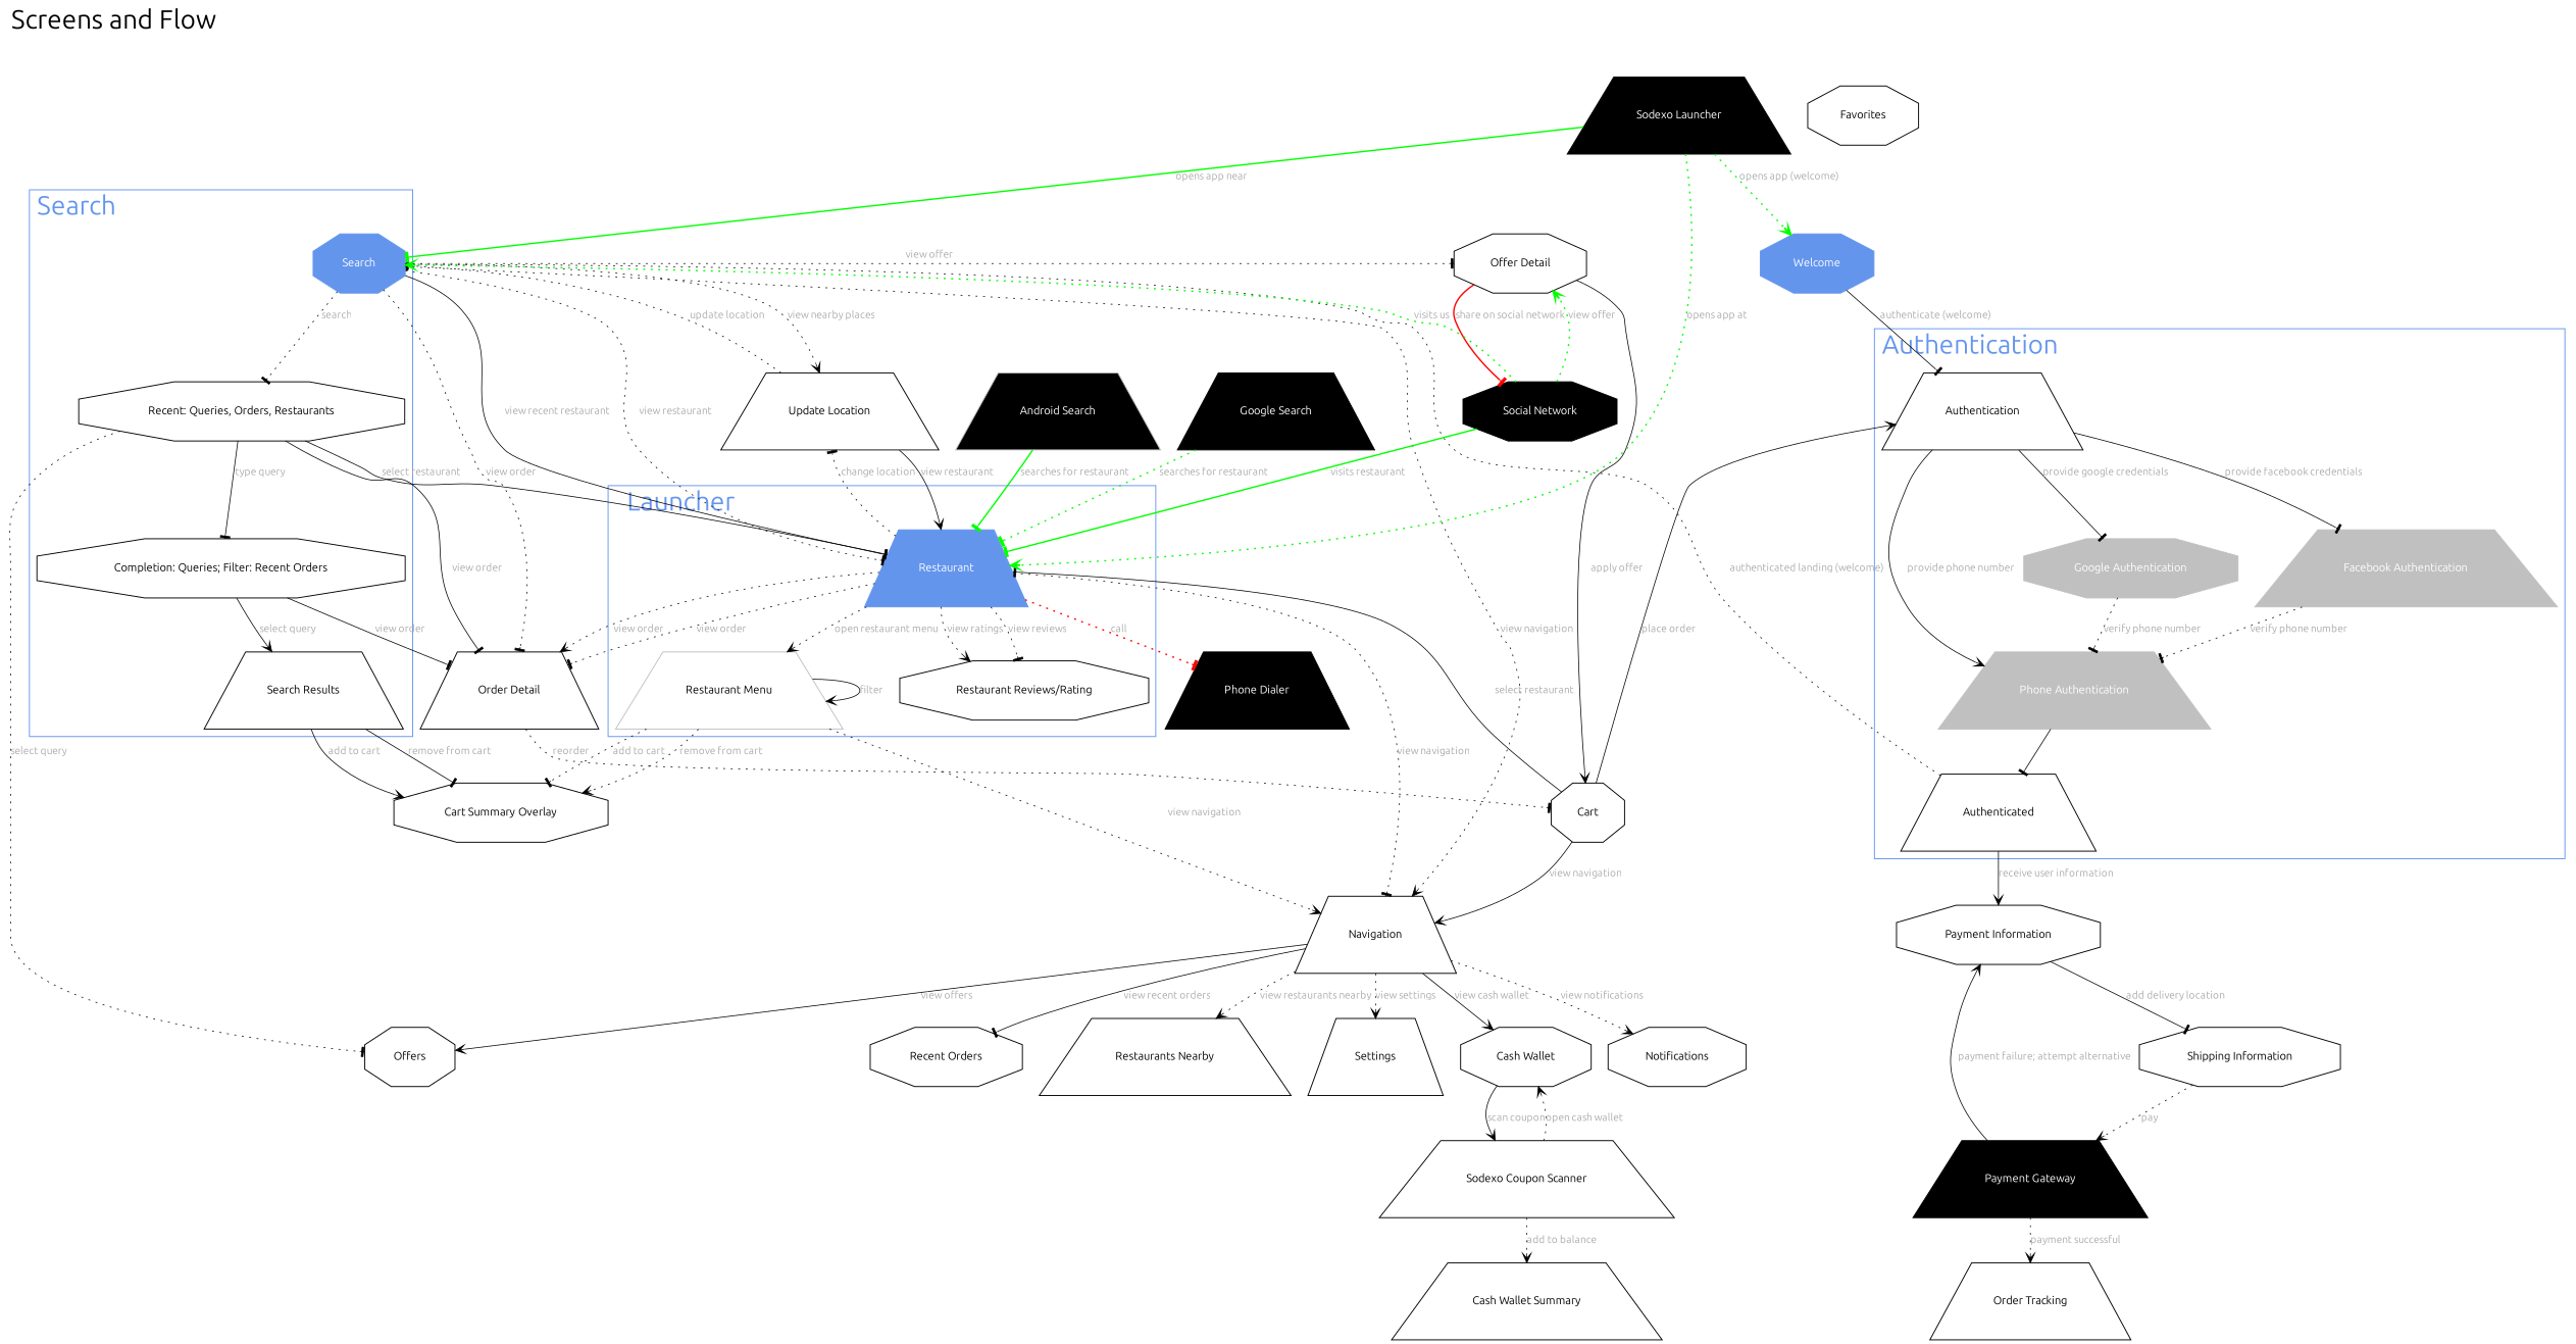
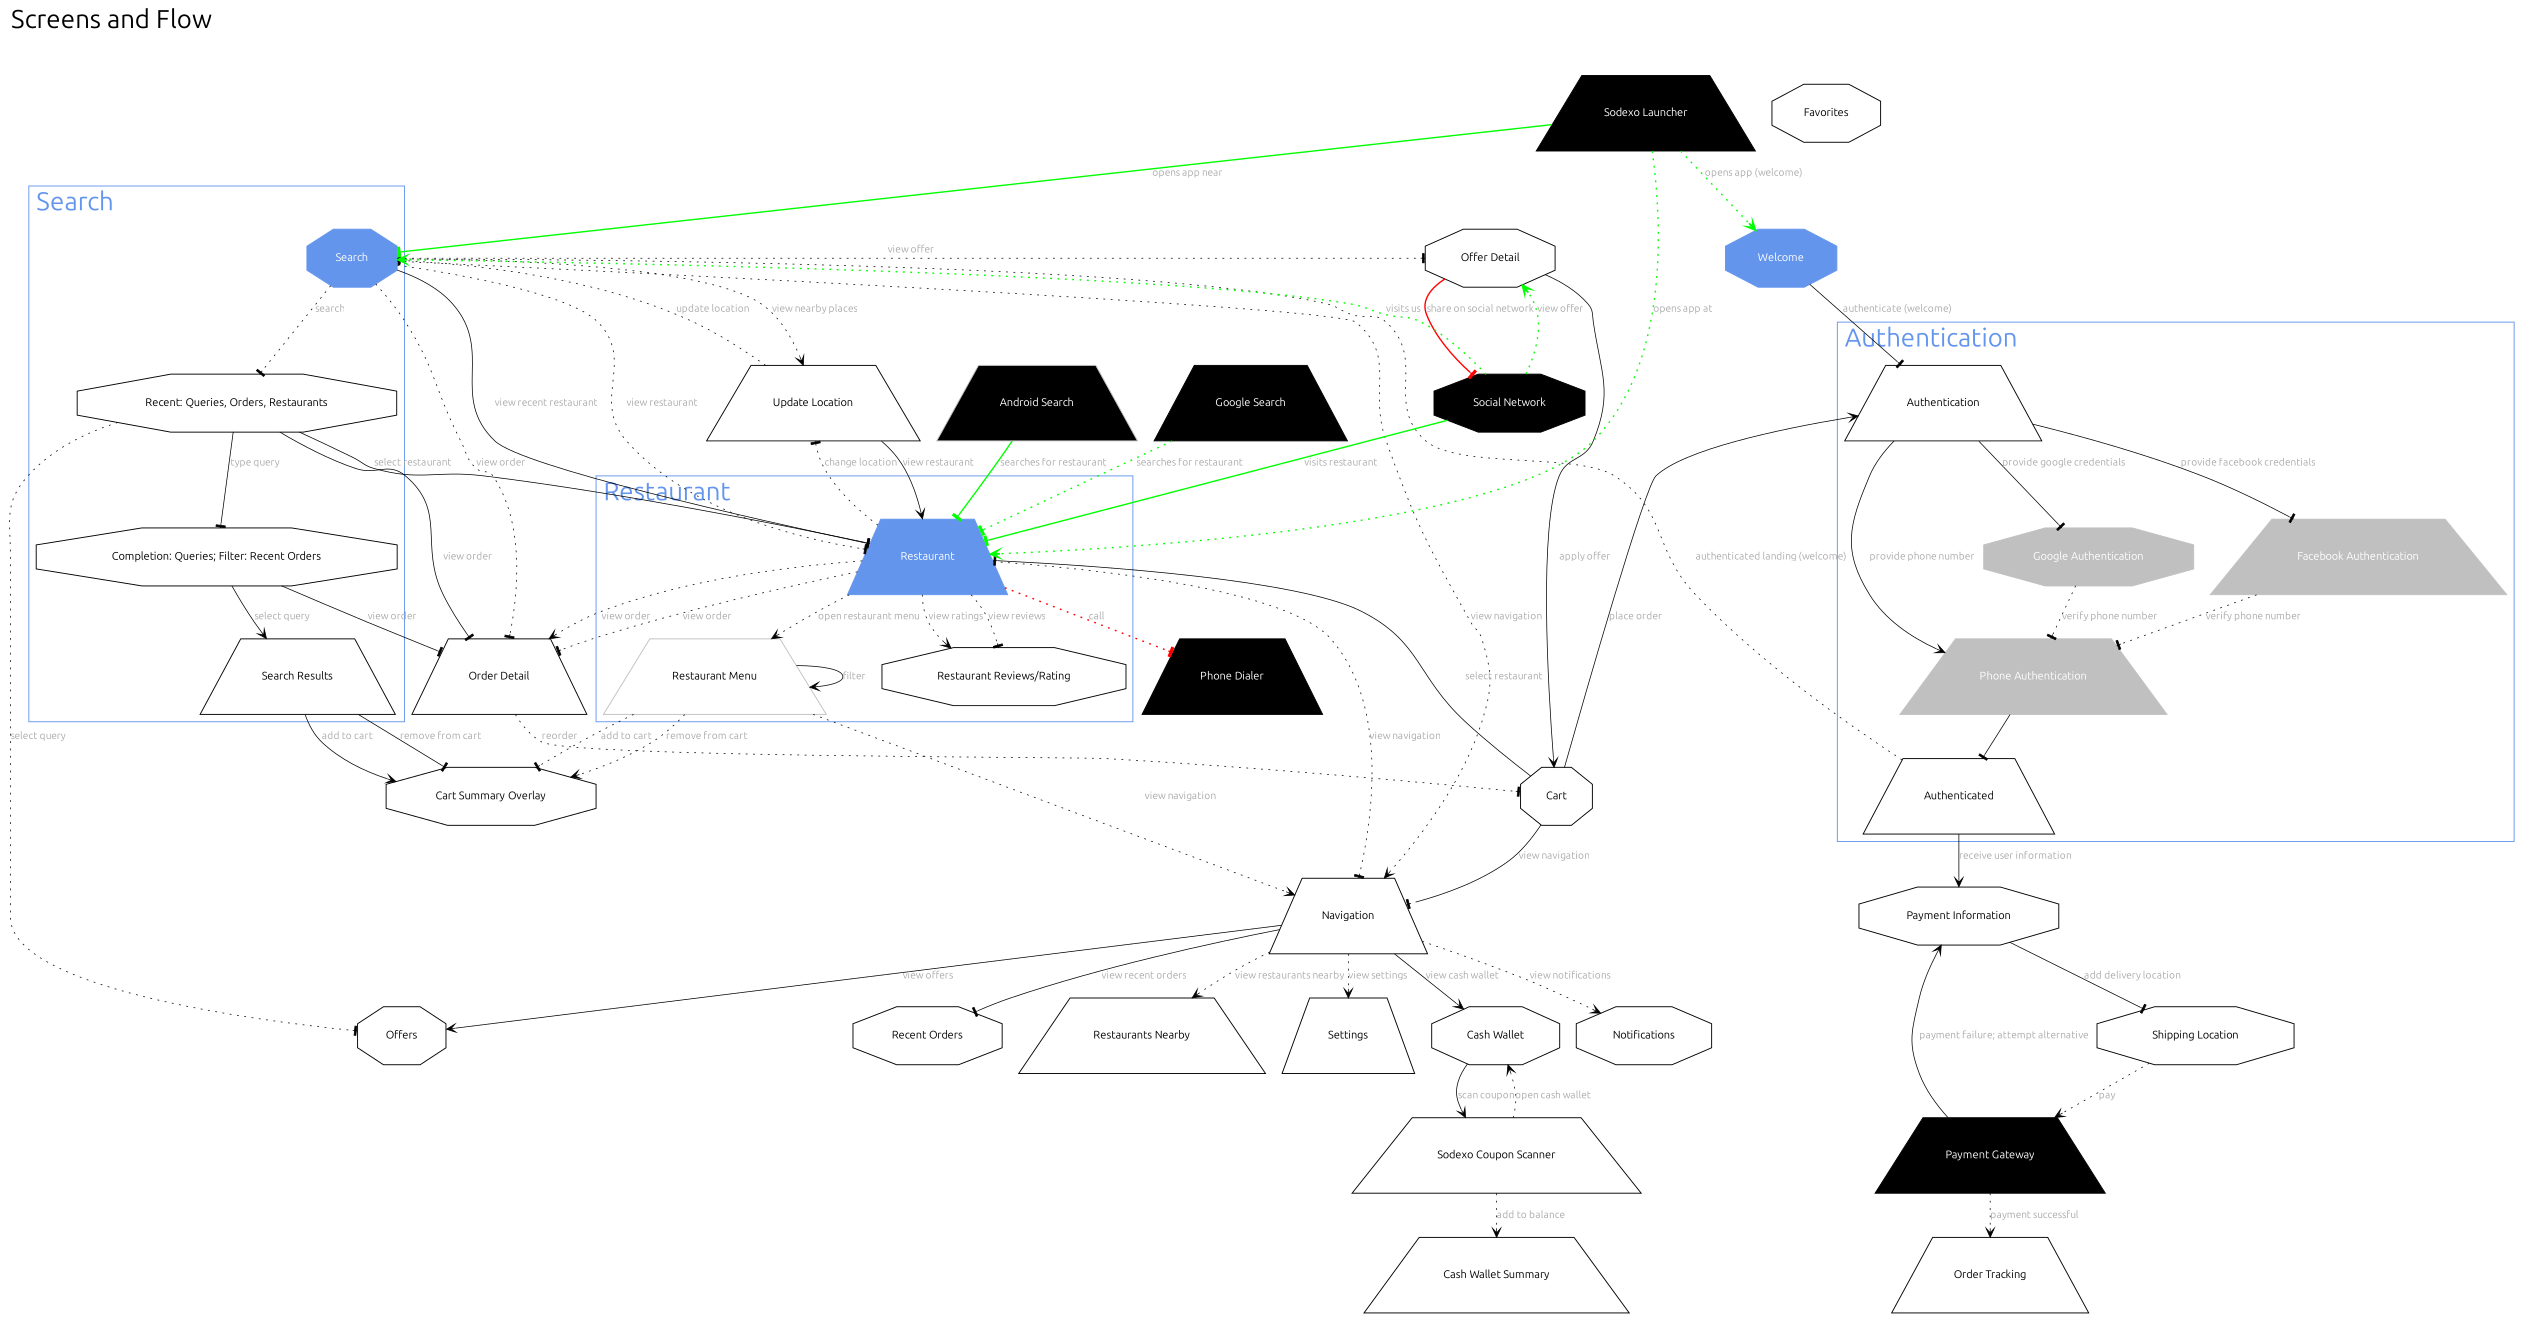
  digraph {
    fontname="Ubuntu,Roboto-Light,HelveticaNeue-Light,Helvetica,sans-serif"
    fontsize="28px"
    label="Screens and Flow"
    labeljust=left
    labelloc=top
    node [fontname="Ubuntu,Roboto,HelveticaNeue,Helvetica,sans-serif" fontsize="12px" margin=0.2 penwidth=1.0 shape=trapezium]
    edge [arrowhead=tee fontcolor=darkgray fontname="Ubuntu,Roboto-Light,HelveticaNeue-Light,Helvetica,sans-serif" fontsize="11px" penwidth=0.8 style=dotted]
    n1 [color=cornflowerblue fillcolor=cornflowerblue fontcolor=white label=Search shape=octagon style=filled]
    n2 [label="Recent: Queries, Orders, Restaurants" shape=octagon]
    n3 [label="Search Results"]
    n4 [label="Completion: Queries; Filter: Recent Orders" shape=octagon]
    n5 [label=Authentication]
    n6 [color=gray fillcolor=gray fontcolor=white label="Phone Authentication" style=filled]
    n7 [color=gray fillcolor=gray fontcolor=white label="Google Authentication" shape=octagon style=filled]
    n8 [color=gray fillcolor=gray fontcolor=white label="Facebook Authentication" style=filled]
    n9 [label=Authenticated]
    n10 [color=cornflowerblue fillcolor=cornflowerblue fontcolor=white label=Restaurant style=filled]
    n11 [color=gray label="Restaurant Menu"]
    n12 [label="Restaurant Reviews/Rating" shape=octagon]
    n13 [label=Navigation]
    n14 [label="Offer Detail" shape=octagon]
    n15 [label="Order Detail"]
    n16 [label="Update Location"]
    n17 [label=Offers shape=octagon]
    n18 [label="Cart Summary Overlay" shape=octagon]
    n19 [label="Payment Information" shape=octagon]
    n20 [fillcolor=black fontcolor=white label="Phone Dialer" style=filled]
    n21 [label="Cash Wallet" shape=octagon]
    n22 [label=Notifications shape=octagon]
    n23 [label="Recent Orders" shape=octagon]
    n24 [label="Restaurants Nearby"]
    n25 [label=Settings]
    n26 [label=Cart shape=octagon]
    n27 [fillcolor=black fontcolor=white label="Social Network" shape=octagon style=filled]
-   n28 [label="Shipping Information" shape=octagon]
+   n28 [label="Shipping Location" shape=octagon]
    n29 [label="Sodexo Coupon Scanner"]
    n30 [label="Cash Wallet Summary"]
    n31 [label=Favorites shape=octagon]
    n32 [label="Order Tracking"]
    n33 [fillcolor=black fontcolor=white label="Payment Gateway" style=filled]
    n34 [color=cornflowerblue fillcolor=cornflowerblue fontcolor=white label=Welcome shape=octagon style=filled]
    n35 [color=gray fillcolor=black fontcolor=white label="Android Search" style=filled]
    n36 [fillcolor=black fontcolor=white label="Sodexo Launcher" style=filled]
    n37 [fillcolor=black fontcolor=white label="Google Search" style=filled]
    subgraph cluster_1 {
      color=cornflowerblue
      fillcolor="#e5e5e5"
      fontcolor=cornflowerblue
      label=Search
      n1
      n2
      n3
      n4
    }
    subgraph cluster_2 {
      color=cornflowerblue
      fillcolor="#e5e5e5"
      fontcolor=cornflowerblue
      label=Authentication
      n5
      n6
      n7
      n8
      n9
    }
    subgraph cluster_3 {
      color=cornflowerblue
      fillcolor="#e5e5e5"
      fontcolor=cornflowerblue
-     label=Launcher
+     label=Restaurant
      n10
      n11
      n12
    }
    n1 -> n2 [label=search]
    n1 -> n10 [label="view recent restaurant" style=bold]
    n1 -> n10 [label="view restaurant"]
    n1 -> n13 [arrowhead=vee label="view navigation"]
    n1 -> n14 [label="view offer"]
    n1 -> n15 [label="view order"]
    n1 -> n16 [arrowhead=vee label="view nearby places"]
    n2 -> n4 [label="type query" style=bold]
    n2 -> n10 [label="select restaurant" style=bold]
    n2 -> n15 [label="view order" style=bold]
    n2 -> n17 [label="select query"]
    n3 -> n18 [arrowhead=vee label="add to cart" style=bold]
    n3 -> n18 [label="remove from cart" style=bold]
    n4 -> n3 [arrowhead=vee label="select query" style=bold]
    n4 -> n15 [label="view order" style=bold]
    n5 -> n6 [arrowhead=vee label="provide phone number" style=bold]
    n5 -> n7 [label="provide google credentials" style=bold]
    n5 -> n8 [label="provide facebook credentials" style=bold]
    n6 -> n9 [style=bold]
    n7 -> n6 [label="verify phone number"]
    n8 -> n6 [label="verify phone number"]
    n9 -> n1 [label="authenticated landing (welcome)"]
    n9 -> n19 [arrowhead=vee label="receive user information" style=bold]
    n10 -> n11 [arrowhead=vee label="open restaurant menu"]
    n10 -> n12 [arrowhead=vee label="view ratings"]
    n10 -> n12 [label="view reviews"]
    n10 -> n13 [label="view navigation"]
    n10 -> n15 [label="view order"]
    n10 -> n15 [arrowhead=vee label="view order"]
    n10 -> n16 [label="change location"]
    n10 -> n20 [color=red label=call penwidth=1.5]
    n11 -> n11 [arrowhead=vee label=filter style=bold]
    n11 -> n13 [arrowhead=vee label="view navigation"]
    n11 -> n18 [label="add to cart"]
    n11 -> n18 [arrowhead=vee label="remove from cart"]
    n13 -> n17 [arrowhead=vee label="view offers" style=bold]
    n13 -> n21 [arrowhead=vee label="view cash wallet" style=bold]
    n13 -> n22 [arrowhead=vee label="view notifications"]
    n13 -> n23 [label="view recent orders" style=bold]
    n13 -> n24 [arrowhead=vee label="view restaurants nearby"]
    n13 -> n25 [arrowhead=vee label="view settings"]
    n14 -> n26 [arrowhead=vee label="apply offer" style=bold]
    n14 -> n27 [color=red label="share on social network" penwidth=1.5 style=bold]
    n15 -> n26 [label=reorder]
    n16 -> n1 [label="update location"]
    n16 -> n10 [arrowhead=vee label="view restaurant" style=bold]
    n19 -> n28 [label="add delivery location" style=bold]
    n21 -> n29 [arrowhead=vee label="scan coupon" style=bold]
    n26 -> n5 [arrowhead=vee label="place order" style=bold]
    n26 -> n10 [label="select restaurant" style=bold]
-   n26 -> n13 [arrowhead=vee label="view navigation" style=bold]
+   n26 -> n13 [label="view navigation" style=bold]
    n27 -> n1 [arrowhead=vee color=green label="visits us" penwidth=1.5]
    n27 -> n10 [color=green label="visits restaurant" penwidth=1.5 style=bold]
    n27 -> n14 [arrowhead=vee color=green label="view offer" penwidth=1.5]
    n28 -> n33 [arrowhead=vee label=pay]
    n29 -> n21 [arrowhead=vee label="open cash wallet"]
    n29 -> n30 [arrowhead=vee label="add to balance"]
    n33 -> n19 [arrowhead=vee label="payment failure; attempt alternative" style=bold]
    n33 -> n32 [arrowhead=vee label="payment successful"]
    n34 -> n5 [label="authenticate (welcome)" style=bold]
    n35 -> n10 [color=green label="searches for restaurant" penwidth=1.5 style=bold]
    n36 -> n1 [color=green label="opens app near" penwidth=1.5 style=bold]
    n36 -> n10 [arrowhead=vee color=green label="opens app at" penwidth=1.5]
    n36 -> n34 [arrowhead=vee color=green label="opens app (welcome)" penwidth=1.5]
    n37 -> n10 [color=green label="searches for restaurant" penwidth=1.5]
  }
